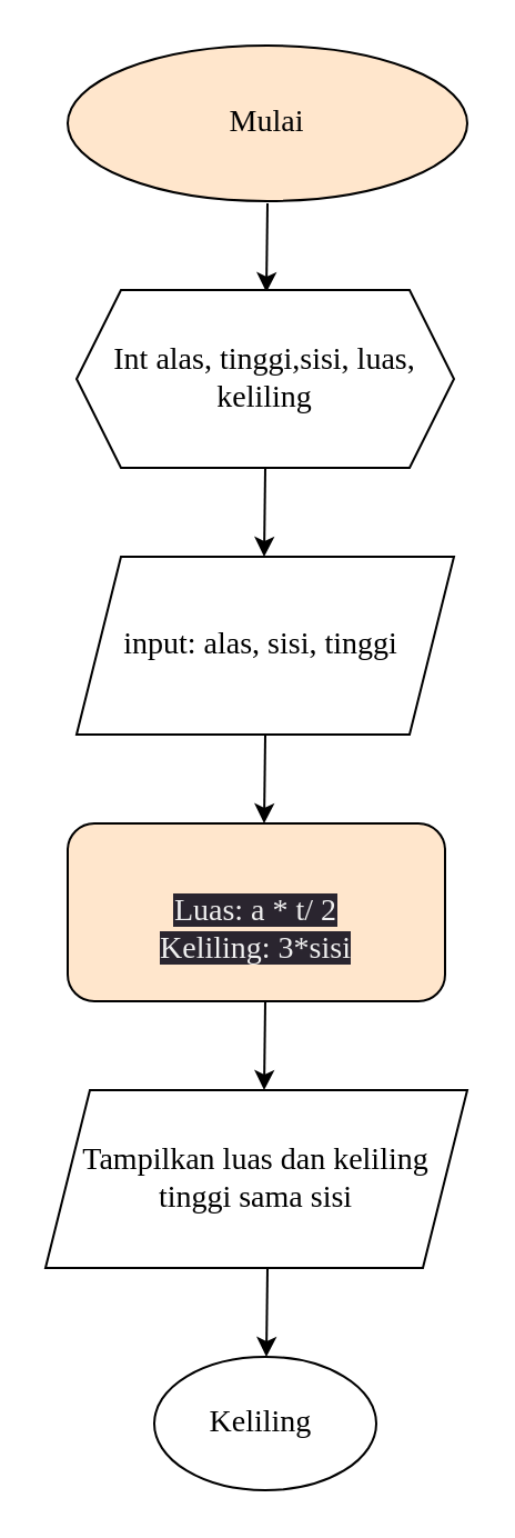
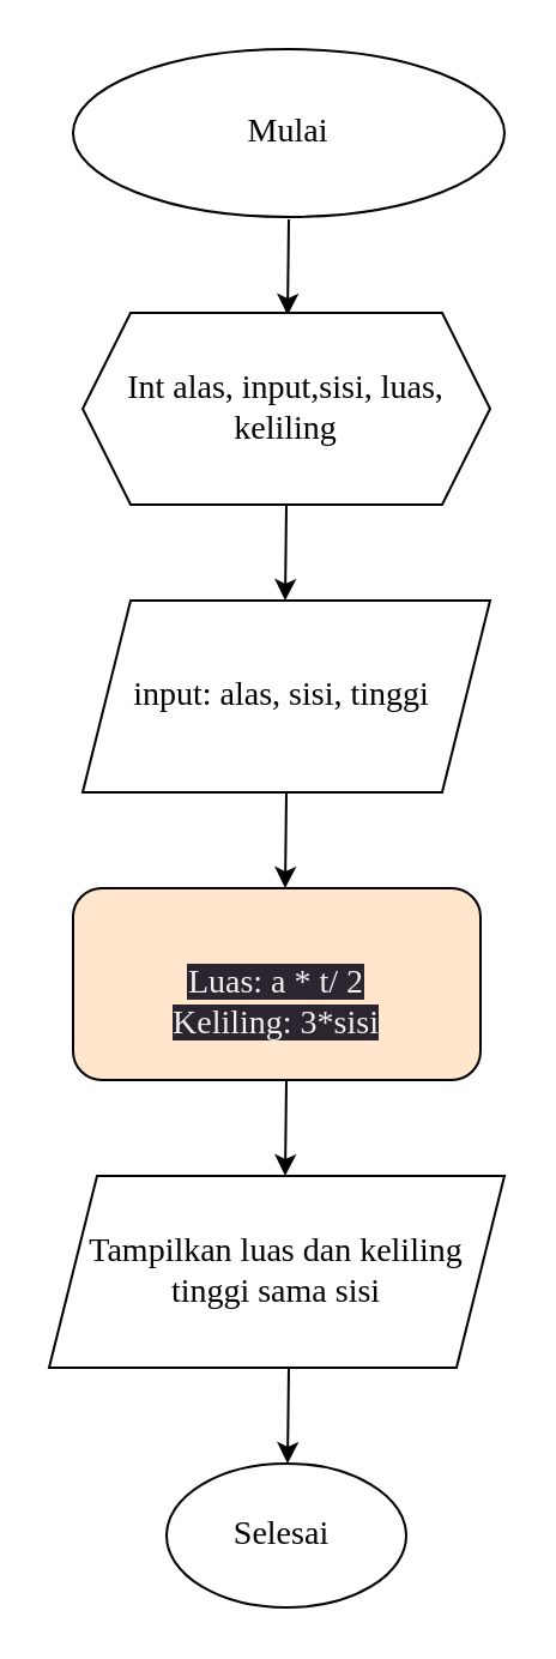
  <mxCell id="0" />
  <mxCell id="1" parent="0" />
- <mxCell id="2" value="Mulai" style="ellipse;whiteSpace=wrap;html=1;fontFamily=Times New Roman;fontSize=14;fillColor=#ffe6cc;" parent="1" vertex="1"><mxGeometry x="30" y="20" width="180" height="70" as="geometry" /></mxCell>
+ <mxCell id="2" value="Mulai" style="ellipse;whiteSpace=wrap;html=1;fontFamily=Times New Roman;fontSize=14;" parent="1" vertex="1"><mxGeometry x="30" y="20" width="180" height="70" as="geometry" /></mxCell>
  <mxCell id="3" value="" style="endArrow=classic;html=1;" parent="1" edge="1"><mxGeometry width="50" height="50" relative="1" as="geometry"><mxPoint x="120" y="91" as="sourcePoint" /><mxPoint x="119.5" y="131" as="targetPoint" /><Array as="points" /></mxGeometry></mxCell>
- <mxCell id="4" value="Int alas, tinggi,sisi, luas, keliling" style="shape=hexagon;perimeter=hexagonPerimeter2;whiteSpace=wrap;html=1;fixedSize=1;fontFamily=Times New Roman;fontSize=14;" parent="1" vertex="1"><mxGeometry x="34" y="130" width="170" height="80" as="geometry" /></mxCell>
+ <mxCell id="4" value="Int alas, input,sisi, luas, keliling" style="shape=hexagon;perimeter=hexagonPerimeter2;whiteSpace=wrap;html=1;fixedSize=1;fontFamily=Times New Roman;fontSize=14;" parent="1" vertex="1"><mxGeometry x="34" y="130" width="170" height="80" as="geometry" /></mxCell>
  <mxCell id="5" value="input: alas, sisi, tinggi&amp;nbsp;" style="shape=parallelogram;perimeter=parallelogramPerimeter;whiteSpace=wrap;html=1;fixedSize=1;fontFamily=Times New Roman;fontSize=14;" parent="1" vertex="1"><mxGeometry x="34" y="250" width="170" height="80" as="geometry" /></mxCell>
  <mxCell id="6" value="" style="endArrow=classic;html=1;" parent="1" edge="1"><mxGeometry width="50" height="50" relative="1" as="geometry"><mxPoint x="119" y="210" as="sourcePoint" /><mxPoint x="118.5" y="250" as="targetPoint" /><Array as="points" /></mxGeometry></mxCell>
  <mxCell id="7" value="" style="endArrow=classic;html=1;" parent="1" edge="1"><mxGeometry width="50" height="50" relative="1" as="geometry"><mxPoint x="119" y="330" as="sourcePoint" /><mxPoint x="118.5" y="370" as="targetPoint" /><Array as="points" /></mxGeometry></mxCell>
  <mxCell id="8" value="&lt;br&gt;&lt;span style=&quot;color: rgb(240, 240, 240); font-family: &amp;quot;Times New Roman&amp;quot;; font-size: 14px; font-style: normal; font-variant-ligatures: normal; font-variant-caps: normal; font-weight: 400; letter-spacing: normal; orphans: 2; text-align: center; text-indent: 0px; text-transform: none; widows: 2; word-spacing: 0px; -webkit-text-stroke-width: 0px; background-color: rgb(42, 37, 47); text-decoration-thickness: initial; text-decoration-style: initial; text-decoration-color: initial; float: none; display: inline !important;&quot;&gt;Luas: a * t/ 2&lt;br&gt;Keliling: 3*sisi&lt;/span&gt;" style="rounded=1;whiteSpace=wrap;html=1;fontFamily=Times New Roman;fontSize=14;fillColor=#ffe6cc;" parent="1" vertex="1"><mxGeometry x="30" y="370" width="170" height="80" as="geometry" /></mxCell>
  <mxCell id="9" value="Tampilkan luas dan keliling&lt;br&gt;tinggi sama sisi" style="shape=parallelogram;perimeter=parallelogramPerimeter;whiteSpace=wrap;html=1;fixedSize=1;fontFamily=Times New Roman;fontSize=14;" parent="1" vertex="1"><mxGeometry x="20" y="490" width="190" height="80" as="geometry" /></mxCell>
- <mxCell id="10" value="Keliling&amp;nbsp;" style="ellipse;whiteSpace=wrap;html=1;fontFamily=Times New Roman;fontSize=14;" parent="1" vertex="1"><mxGeometry x="69" y="610" width="100" height="60" as="geometry" /></mxCell>
+ <mxCell id="10" value="Selesai&amp;nbsp;" style="ellipse;whiteSpace=wrap;html=1;fontFamily=Times New Roman;fontSize=14;" parent="1" vertex="1"><mxGeometry x="69" y="610" width="100" height="60" as="geometry" /></mxCell>
  <mxCell id="11" value="" style="endArrow=classic;html=1;" parent="1" edge="1"><mxGeometry width="50" height="50" relative="1" as="geometry"><mxPoint x="119" y="450" as="sourcePoint" /><mxPoint x="118.5" y="490" as="targetPoint" /><Array as="points" /></mxGeometry></mxCell>
  <mxCell id="12" value="" style="endArrow=classic;html=1;" parent="1" edge="1"><mxGeometry width="50" height="50" relative="1" as="geometry"><mxPoint x="120" y="570" as="sourcePoint" /><mxPoint x="119.5" y="610" as="targetPoint" /><Array as="points" /></mxGeometry></mxCell>
